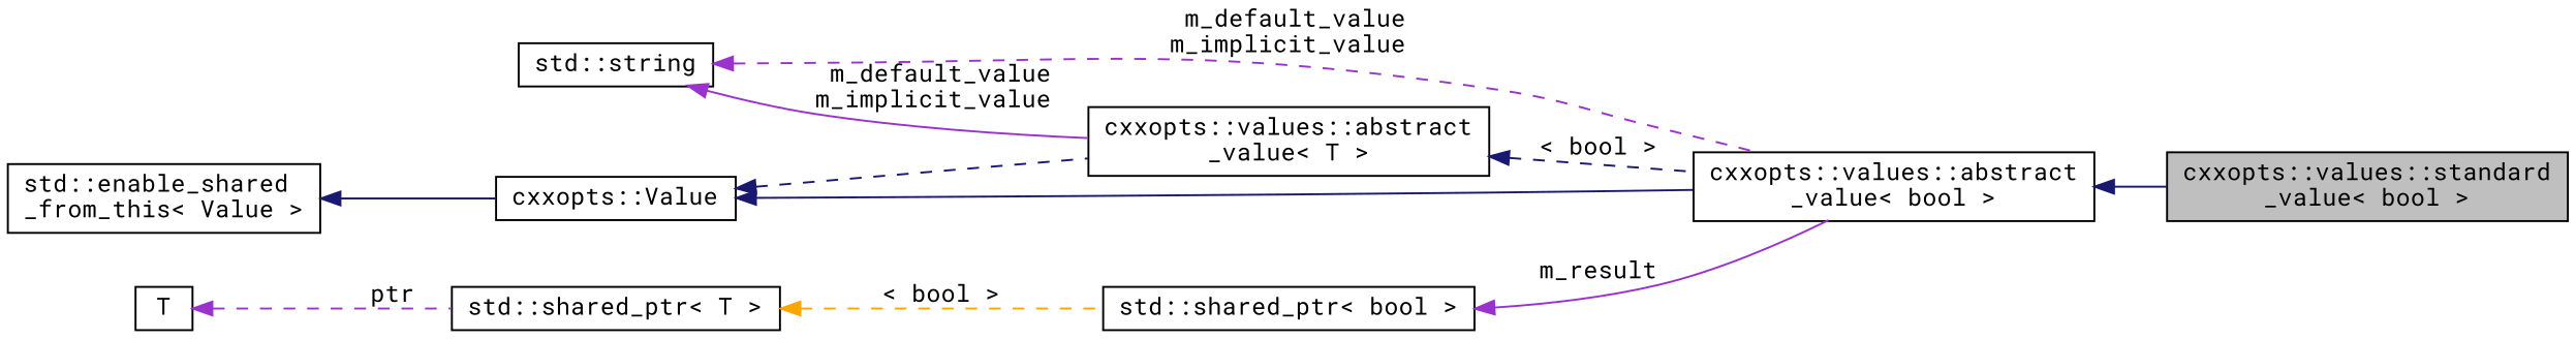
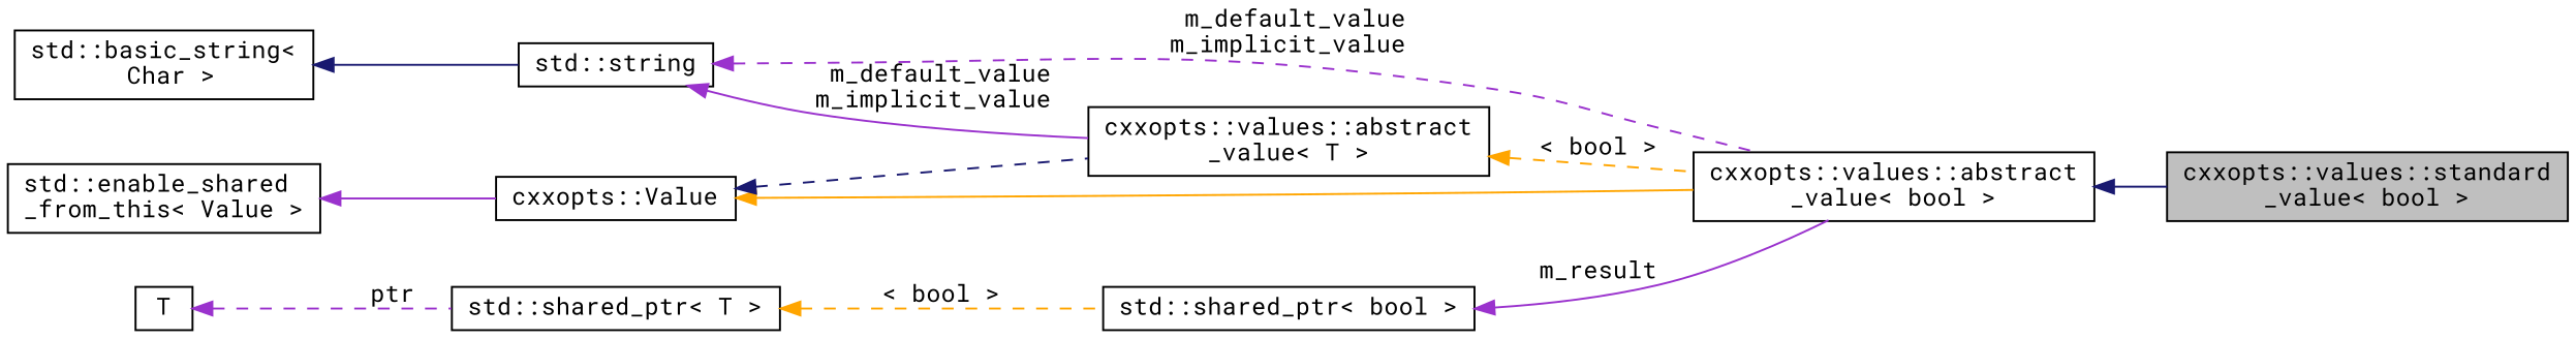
  digraph {
    fontname="Roboto Mono"
    rankdir=LR
    node [color=black fillcolor=white fontname="Roboto Mono" fontsize=12 shape=record style=filled]
    edge [color=midnightblue dir=back fontname="Roboto Mono" fontsize=12 labelfontname=Helvetica labelfontsize=12 style=solid]
    n1 [fillcolor=grey75 fontcolor=black height=0.2 label="cxxopts::values::standard\l_value\< bool \>" width=0.4]
    n2 [height=0.2 label="cxxopts::values::abstract\l_value\< bool \>" width=0.4]
    n3 [height=0.2 label="cxxopts::Value" width=0.4]
    n4 [height=0.2 label="cxxopts::values::abstract\l_value\< T \>" width=0.4]
    n5 [height=0.2 label="std::enable_shared\l_from_this\< Value \>" width=0.4]
    n6 [height=0.2 label="std::shared_ptr\< bool \>" width=0.4]
    n7 [height=0.2 label="std::shared_ptr\< T \>" width=0.4]
    n8 [height=0.2 label=T width=0.4]
    n9 [height=0.2 label="std::string" width=0.4]
+   n10 [height=0.2 label="std::basic_string\<\l Char \>" width=0.4]
    n2 -> n1
-   n3 -> n2
+   n3 -> n2 [color=orange]
    n3 -> n4 [style=dashed]
-   n4 -> n2 [label=" \< bool \>" style=dashed]
-   n5 -> n3
+   n4 -> n2 [color=orange label=" \< bool \>" style=dashed]
+   n5 -> n3 [color=darkorchid3]
    n6 -> n2 [color=darkorchid3 label=" m_result"]
    n7 -> n6 [color=orange label=" \< bool \>" style=dashed]
    n8 -> n7 [color=darkorchid3 label=" ptr" style=dashed]
    n9 -> n2 [color=darkorchid3 label=" m_default_value\nm_implicit_value" style=dashed]
    n9 -> n4 [color=darkorchid3 label=" m_default_value\nm_implicit_value"]
+   n10 -> n9
  }
